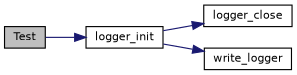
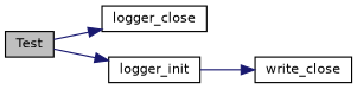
  digraph {
    rankdir=LR
    node [color=black fillcolor=white fontname=Helvetica fontsize=10 shape=record style=filled]
    edge [color=midnightblue fontname=Helvetica fontsize=10 labelfontname=Helvetica labelfontsize=10 style=solid]
    n1 [fillcolor=grey75 fontcolor=black height=0.2 label=Test width=0.4]
    n2 [height=0.2 label=logger_close width=0.4]
    n3 [height=0.2 label=logger_init width=0.4]
-   n4 [height=0.2 label=write_logger width=0.4]
-   n3 -> n2
+   n4 [height=0.2 label=write_close width=0.4]
+   n1 -> n2
    n1 -> n3
    n3 -> n4
  }
